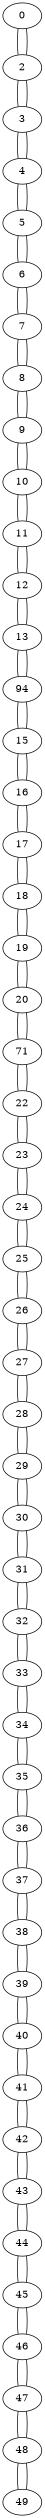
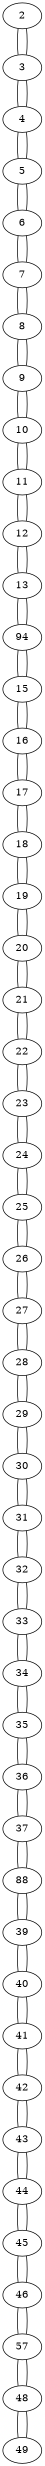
  graph {
-   n1 [label=0]
    n2 [label=2]
    n3 [label=3]
    n4 [label=4]
    n5 [label=5]
    n6 [label=6]
    n7 [label=7]
    n8 [label=8]
    n9 [label=9]
    n10 [label=10]
    n11 [label=11]
    n12 [label=12]
    n13 [label=13]
    n14 [label=94]
    n15 [label=15]
    n16 [label=16]
    n17 [label=17]
    n18 [label=18]
    n19 [label=19]
    n20 [label=20]
-   n21 [label=71]
+   n21 [label=21]
    n22 [label=22]
    n23 [label=23]
    n24 [label=24]
    n25 [label=25]
    n26 [label=26]
    n27 [label=27]
    n28 [label=28]
    n29 [label=29]
    n30 [label=30]
    n31 [label=31]
    n32 [label=32]
    n33 [label=33]
    n34 [label=34]
    n35 [label=35]
    n36 [label=36]
    n37 [label=37]
-   n38 [label=38]
+   n38 [label=88]
    n39 [label=39]
    n40 [label=40]
    n41 [label=41]
    n42 [label=42]
    n43 [label=43]
    n44 [label=44]
    n45 [label=45]
    n46 [label=46]
-   n47 [label=47]
+   n47 [label=57]
    n48 [label=48]
    n49 [label=49]
-   n1 -- n2
-   n2 -- n1
    n2 -- n3
    n3 -- n2
    n3 -- n4
    n4 -- n3
    n4 -- n5
    n5 -- n4
    n5 -- n6
    n6 -- n5
    n6 -- n7
    n7 -- n6
    n7 -- n8
    n8 -- n7
    n8 -- n9
    n9 -- n8
    n9 -- n10
    n10 -- n9
    n10 -- n11
    n11 -- n10
    n11 -- n12
    n12 -- n11
    n12 -- n13
    n13 -- n12
    n13 -- n14
    n14 -- n13
    n14 -- n15
    n15 -- n14
    n15 -- n16
    n16 -- n15
    n16 -- n17
    n17 -- n16
    n17 -- n18
    n18 -- n17
    n18 -- n19
    n19 -- n18
    n19 -- n20
    n20 -- n19
    n20 -- n21
    n21 -- n20
    n21 -- n22
    n22 -- n21
    n22 -- n23
    n23 -- n22
    n23 -- n24
    n24 -- n23
    n24 -- n25
    n25 -- n24
    n25 -- n26
    n26 -- n25
    n26 -- n27
    n27 -- n26
    n27 -- n28
    n28 -- n27
    n28 -- n29
    n29 -- n28
    n29 -- n30
    n30 -- n29
    n30 -- n31
    n31 -- n30
    n31 -- n32
    n32 -- n31
    n32 -- n33
    n33 -- n32
    n33 -- n34
    n34 -- n33
    n34 -- n35
    n35 -- n34
    n35 -- n36
    n36 -- n35
    n36 -- n37
    n37 -- n36
    n37 -- n38
    n38 -- n37
    n38 -- n39
    n39 -- n38
    n39 -- n40
    n40 -- n39
    n40 -- n41
    n41 -- n40
    n41 -- n42
    n42 -- n41
    n42 -- n43
    n43 -- n42
    n43 -- n44
    n44 -- n43
    n44 -- n45
    n45 -- n44
    n45 -- n46
    n46 -- n45
    n46 -- n47
    n47 -- n46
    n47 -- n48
    n48 -- n47
    n48 -- n49
    n49 -- n48
  }
